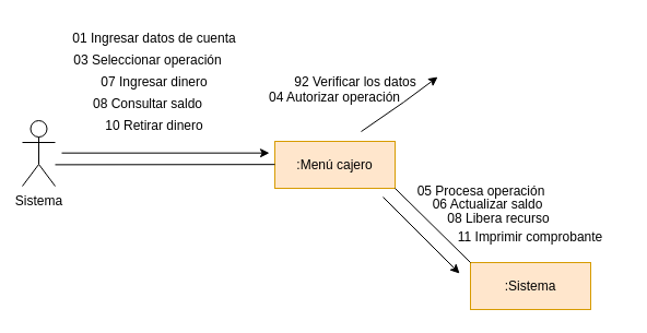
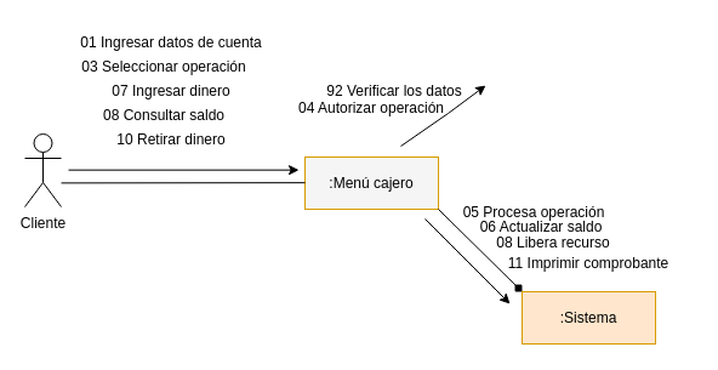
  <mxCell id="0" />
  <mxCell id="1" parent="0" />
- <mxCell id="2" value="Sistema" style="shape=umlActor;verticalLabelPosition=bottom;verticalAlign=top;html=1;outlineConnect=0;" vertex="1" parent="1"><mxGeometry x="20" y="110" width="30" height="60" as="geometry" /></mxCell>
- <mxCell id="3" value=":Menú cajero" style="rounded=0;whiteSpace=wrap;html=1;fillColor=#ffe6cc;strokeColor=#d79b00;" vertex="1" parent="1"><mxGeometry x="251" y="129" width="110" height="43" as="geometry" /></mxCell>
+ <mxCell id="2" value="Cliente" style="shape=umlActor;verticalLabelPosition=bottom;verticalAlign=top;html=1;outlineConnect=0;" vertex="1" parent="1"><mxGeometry x="20" y="110" width="30" height="60" as="geometry" /></mxCell>
+ <mxCell id="3" value=":Menú cajero" style="rounded=0;whiteSpace=wrap;html=1;fillColor=#f5f5f5;strokeColor=#d79b00;" vertex="1" parent="1"><mxGeometry x="251" y="129" width="110" height="43" as="geometry" /></mxCell>
  <mxCell id="4" value="01 Ingresar datos de cuenta" style="text;html=1;align=center;verticalAlign=middle;whiteSpace=wrap;rounded=0;" vertex="1" parent="1"><mxGeometry x="56" y="20" width="170" height="30" as="geometry" /></mxCell>
  <mxCell id="5" value="03 Seleccionar operación" style="text;html=1;align=center;verticalAlign=middle;whiteSpace=wrap;rounded=0;" vertex="1" parent="1"><mxGeometry x="50" y="40" width="170" height="30" as="geometry" /></mxCell>
  <mxCell id="6" value="07 Ingresar dinero" style="text;html=1;align=center;verticalAlign=middle;whiteSpace=wrap;rounded=0;" vertex="1" parent="1"><mxGeometry x="56" y="60" width="170" height="30" as="geometry" /></mxCell>
  <mxCell id="7" value="08 Consultar saldo" style="text;html=1;align=center;verticalAlign=middle;whiteSpace=wrap;rounded=0;" vertex="1" parent="1"><mxGeometry x="50" y="80" width="170" height="30" as="geometry" /></mxCell>
  <mxCell id="8" value="10 Retirar dinero" style="text;html=1;align=center;verticalAlign=middle;whiteSpace=wrap;rounded=0;" vertex="1" parent="1"><mxGeometry x="56" y="100" width="170" height="30" as="geometry" /></mxCell>
  <mxCell id="9" value="" style="endArrow=classic;html=1;rounded=0;" edge="1" parent="1"><mxGeometry width="50" height="50" relative="1" as="geometry"><mxPoint x="330" y="120" as="sourcePoint" /><mxPoint x="400" y="70" as="targetPoint" /><Array as="points"><mxPoint x="369" y="93" /></Array></mxGeometry></mxCell>
  <mxCell id="10" value="92 Verificar los datos" style="text;html=1;align=center;verticalAlign=middle;whiteSpace=wrap;rounded=0;" vertex="1" parent="1"><mxGeometry x="240" y="60" width="170" height="30" as="geometry" /></mxCell>
  <mxCell id="11" value="04 Autorizar operación" style="text;html=1;align=center;verticalAlign=middle;whiteSpace=wrap;rounded=0;" vertex="1" parent="1"><mxGeometry x="221" y="73.5" width="170" height="30" as="geometry" /></mxCell>
  <mxCell id="12" value="06 Actualizar saldo" style="text;html=1;align=center;verticalAlign=middle;whiteSpace=wrap;rounded=0;" vertex="1" parent="1"><mxGeometry x="361" y="172" width="170" height="30" as="geometry" /></mxCell>
  <mxCell id="13" value=":Sistema" style="rounded=0;whiteSpace=wrap;html=1;fillColor=#ffe6cc;strokeColor=#d79b00;" vertex="1" parent="1"><mxGeometry x="430" y="240" width="110" height="43" as="geometry" /></mxCell>
  <mxCell id="14" value="" style="endArrow=none;html=1;rounded=0;entryX=0;entryY=0.25;entryDx=0;entryDy=0;" edge="1" parent="1"><mxGeometry width="50" height="50" relative="1" as="geometry"><mxPoint x="50" y="150.393" as="sourcePoint" /><mxPoint x="251" y="150.16" as="targetPoint" /></mxGeometry></mxCell>
  <mxCell id="15" value="" style="endArrow=classic;html=1;rounded=0;" edge="1" parent="1"><mxGeometry width="50" height="50" relative="1" as="geometry"><mxPoint x="56" y="139.66" as="sourcePoint" /><mxPoint x="246" y="139.66" as="targetPoint" /></mxGeometry></mxCell>
- <mxCell id="16" value="" style="endArrow=none;html=1;rounded=0;entryX=0;entryY=0;entryDx=0;entryDy=0;exitX=1;exitY=1;exitDx=0;exitDy=0;" edge="1" parent="1" source="3" target="13"><mxGeometry width="50" height="50" relative="1" as="geometry"><mxPoint x="300" y="150" as="sourcePoint" /><mxPoint x="350" y="100" as="targetPoint" /></mxGeometry></mxCell>
+ <mxCell id="16" value="" style="endArrow=diamond;html=1;rounded=0;entryX=0;entryY=0;entryDx=0;entryDy=0;exitX=1;exitY=1;exitDx=0;exitDy=0;" edge="1" parent="1" source="3" target="13"><mxGeometry width="50" height="50" relative="1" as="geometry"><mxPoint x="300" y="150" as="sourcePoint" /><mxPoint x="350" y="100" as="targetPoint" /></mxGeometry></mxCell>
  <mxCell id="17" value="" style="endArrow=classic;html=1;rounded=0;" edge="1" parent="1"><mxGeometry width="50" height="50" relative="1" as="geometry"><mxPoint x="350" y="180" as="sourcePoint" /><mxPoint x="420" y="250" as="targetPoint" /></mxGeometry></mxCell>
  <mxCell id="18" value="05 Procesa operación" style="text;html=1;align=center;verticalAlign=middle;whiteSpace=wrap;rounded=0;" vertex="1" parent="1"><mxGeometry x="370" y="160" width="140" height="30" as="geometry" /></mxCell>
  <mxCell id="19" value="08 Libera recurso" style="text;html=1;align=center;verticalAlign=middle;whiteSpace=wrap;rounded=0;" vertex="1" parent="1"><mxGeometry x="371" y="185" width="170" height="30" as="geometry" /></mxCell>
  <mxCell id="20" value="11 Imprimir comprobante" style="text;html=1;align=center;verticalAlign=middle;whiteSpace=wrap;rounded=0;" vertex="1" parent="1"><mxGeometry x="400" y="202" width="170" height="30" as="geometry" /></mxCell>
